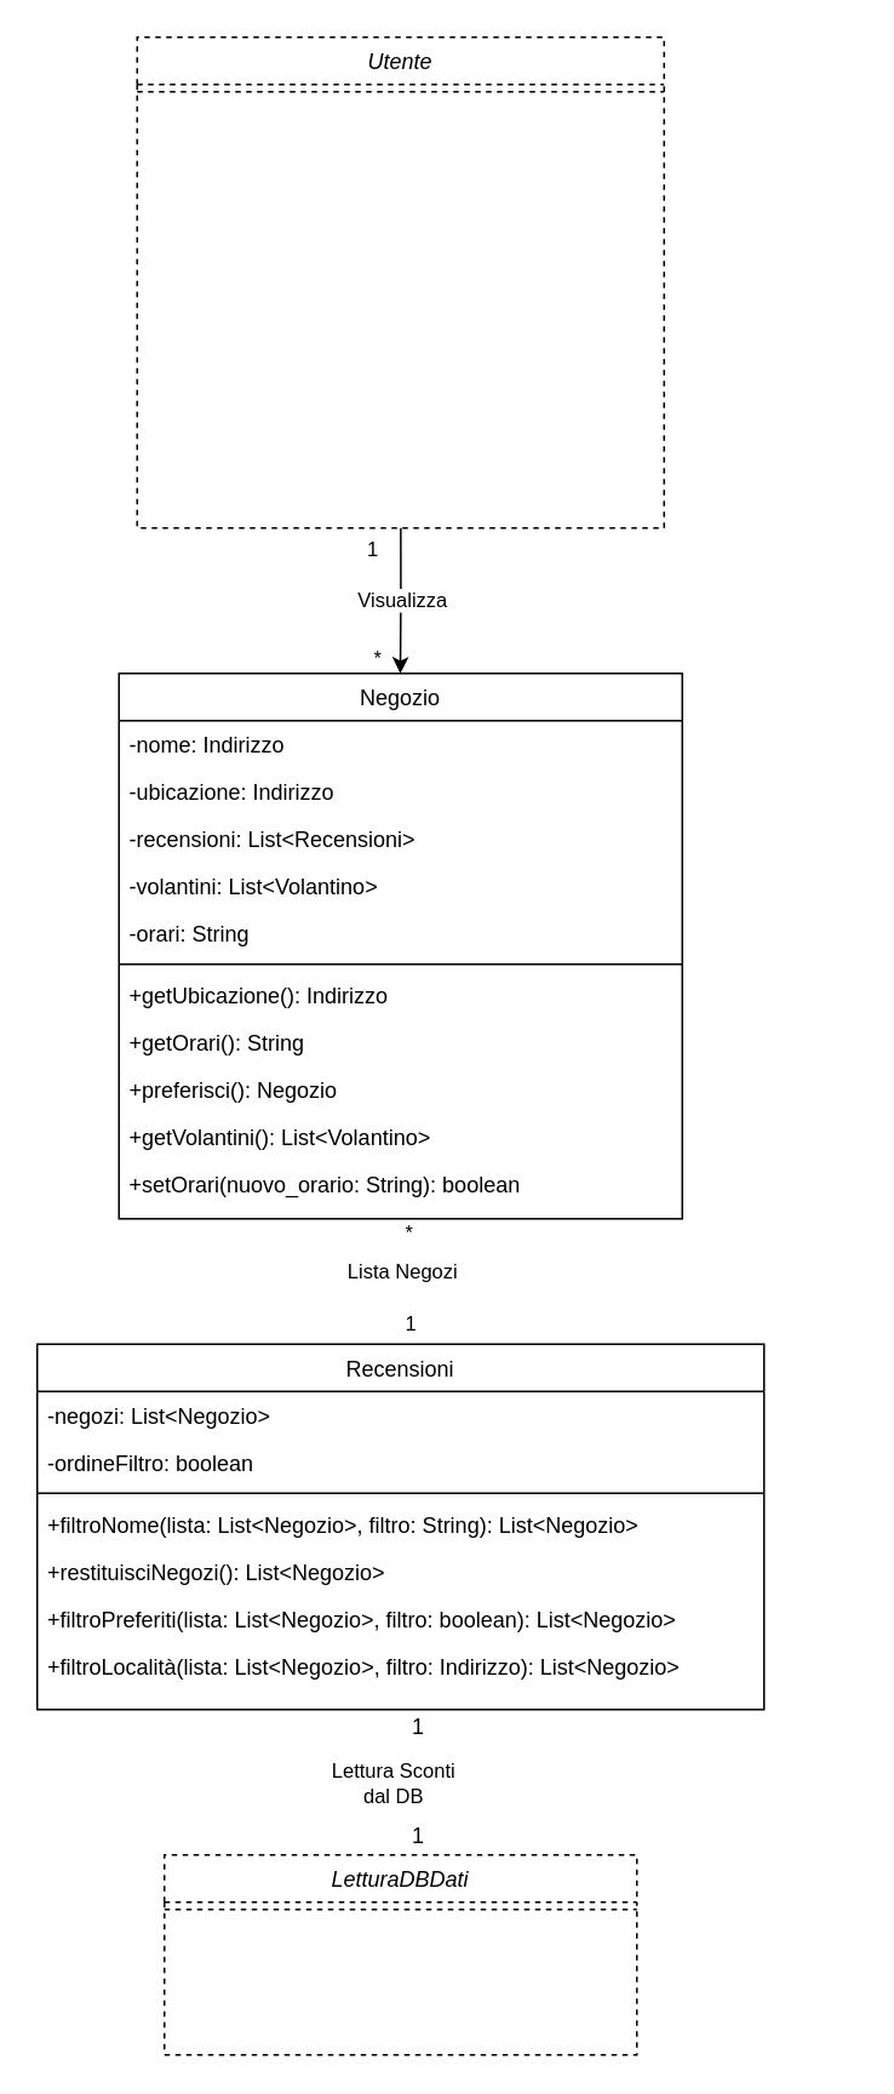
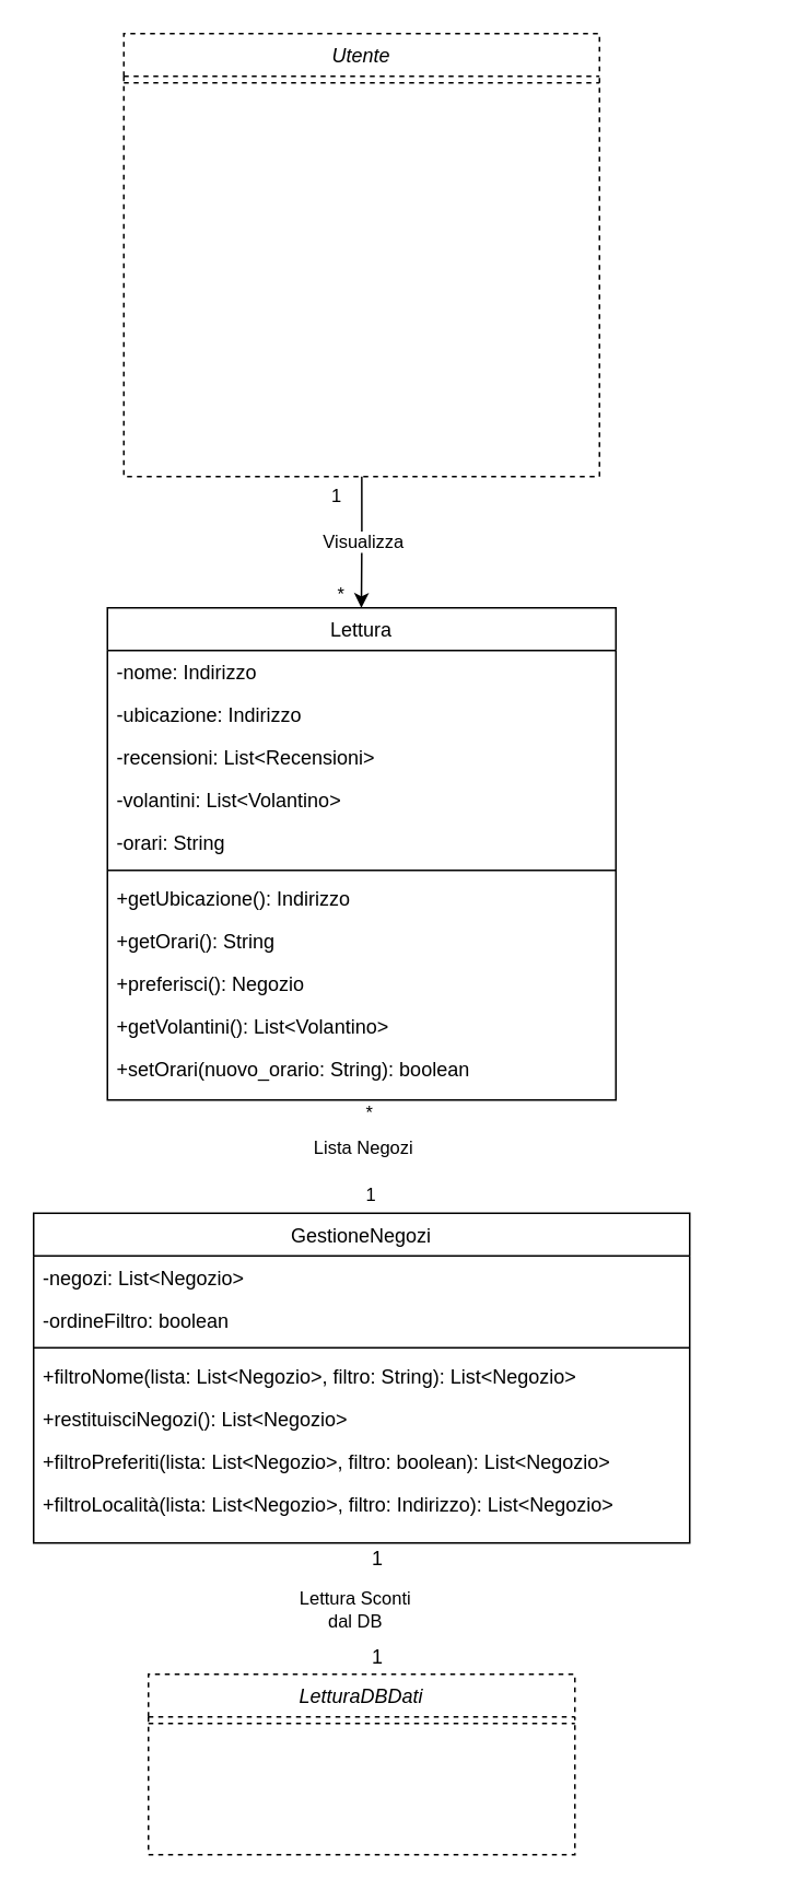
  <mxCell id="0" />
  <mxCell id="1" parent="0" />
- <mxCell id="2" value="Negozio" style="swimlane;fontStyle=0;align=center;verticalAlign=top;childLayout=stackLayout;horizontal=1;startSize=26;horizontalStack=0;resizeParent=1;resizeLast=0;collapsible=1;marginBottom=0;rounded=0;shadow=0;strokeWidth=1;" vertex="1" parent="1"><mxGeometry x="65" y="370" width="310" height="300" as="geometry"><mxRectangle x="-1070" y="-380" width="170" height="26" as="alternateBounds" /></mxGeometry></mxCell>
+ <mxCell id="2" value="Lettura" style="swimlane;fontStyle=0;align=center;verticalAlign=top;childLayout=stackLayout;horizontal=1;startSize=26;horizontalStack=0;resizeParent=1;resizeLast=0;collapsible=1;marginBottom=0;rounded=0;shadow=0;strokeWidth=1;" vertex="1" parent="1"><mxGeometry x="65" y="370" width="310" height="300" as="geometry"><mxRectangle x="-1070" y="-380" width="170" height="26" as="alternateBounds" /></mxGeometry></mxCell>
  <mxCell id="3" value="-nome: Indirizzo" style="text;align=left;verticalAlign=top;spacingLeft=4;spacingRight=4;overflow=hidden;rotatable=0;points=[[0,0.5],[1,0.5]];portConstraint=eastwest;" vertex="1" parent="2"><mxGeometry y="26" width="310" height="26" as="geometry" /></mxCell>
  <mxCell id="4" value="-ubicazione: Indirizzo" style="text;align=left;verticalAlign=top;spacingLeft=4;spacingRight=4;overflow=hidden;rotatable=0;points=[[0,0.5],[1,0.5]];portConstraint=eastwest;" vertex="1" parent="2"><mxGeometry y="52" width="310" height="26" as="geometry" /></mxCell>
  <mxCell id="5" value="-recensioni: List&lt;Recensioni&gt;" style="text;align=left;verticalAlign=top;spacingLeft=4;spacingRight=4;overflow=hidden;rotatable=0;points=[[0,0.5],[1,0.5]];portConstraint=eastwest;" vertex="1" parent="2"><mxGeometry y="78" width="310" height="26" as="geometry" /></mxCell>
  <mxCell id="6" value="-volantini: List&lt;Volantino&gt;" style="text;align=left;verticalAlign=top;spacingLeft=4;spacingRight=4;overflow=hidden;rotatable=0;points=[[0,0.5],[1,0.5]];portConstraint=eastwest;" vertex="1" parent="2"><mxGeometry y="104" width="310" height="26" as="geometry" /></mxCell>
  <mxCell id="7" value="-orari: String" style="text;align=left;verticalAlign=top;spacingLeft=4;spacingRight=4;overflow=hidden;rotatable=0;points=[[0,0.5],[1,0.5]];portConstraint=eastwest;" vertex="1" parent="2"><mxGeometry y="130" width="310" height="26" as="geometry" /></mxCell>
  <mxCell id="8" value="" style="line;html=1;strokeWidth=1;align=left;verticalAlign=middle;spacingTop=-1;spacingLeft=3;spacingRight=3;rotatable=0;labelPosition=right;points=[];portConstraint=eastwest;" vertex="1" parent="2"><mxGeometry y="156" width="310" height="8" as="geometry" /></mxCell>
  <mxCell id="9" value="+getUbicazione(): Indirizzo" style="text;align=left;verticalAlign=top;spacingLeft=4;spacingRight=4;overflow=hidden;rotatable=0;points=[[0,0.5],[1,0.5]];portConstraint=eastwest;" vertex="1" parent="2"><mxGeometry y="164" width="310" height="26" as="geometry" /></mxCell>
  <mxCell id="10" value="+getOrari(): String" style="text;align=left;verticalAlign=top;spacingLeft=4;spacingRight=4;overflow=hidden;rotatable=0;points=[[0,0.5],[1,0.5]];portConstraint=eastwest;" vertex="1" parent="2"><mxGeometry y="190" width="310" height="26" as="geometry" /></mxCell>
  <mxCell id="11" value="+preferisci(): Negozio" style="text;align=left;verticalAlign=top;spacingLeft=4;spacingRight=4;overflow=hidden;rotatable=0;points=[[0,0.5],[1,0.5]];portConstraint=eastwest;" vertex="1" parent="2"><mxGeometry y="216" width="310" height="26" as="geometry" /></mxCell>
  <mxCell id="12" value="+getVolantini(): List&lt;Volantino&gt;" style="text;align=left;verticalAlign=top;spacingLeft=4;spacingRight=4;overflow=hidden;rotatable=0;points=[[0,0.5],[1,0.5]];portConstraint=eastwest;" vertex="1" parent="2"><mxGeometry y="242" width="310" height="26" as="geometry" /></mxCell>
  <mxCell id="13" value="+setOrari(nuovo_orario: String): boolean" style="text;align=left;verticalAlign=top;spacingLeft=4;spacingRight=4;overflow=hidden;rotatable=0;points=[[0,0.5],[1,0.5]];portConstraint=eastwest;" vertex="1" parent="2"><mxGeometry y="268" width="310" height="26" as="geometry" /></mxCell>
- <mxCell id="14" value="Recensioni" style="swimlane;fontStyle=0;align=center;verticalAlign=top;childLayout=stackLayout;horizontal=1;startSize=26;horizontalStack=0;resizeParent=1;resizeLast=0;collapsible=1;marginBottom=0;rounded=0;shadow=0;strokeWidth=1;" vertex="1" parent="1"><mxGeometry x="20" y="739" width="400" height="201" as="geometry"><mxRectangle x="-1290" y="119" width="170" height="26" as="alternateBounds" /></mxGeometry></mxCell>
+ <mxCell id="14" value="GestioneNegozi" style="swimlane;fontStyle=0;align=center;verticalAlign=top;childLayout=stackLayout;horizontal=1;startSize=26;horizontalStack=0;resizeParent=1;resizeLast=0;collapsible=1;marginBottom=0;rounded=0;shadow=0;strokeWidth=1;" vertex="1" parent="1"><mxGeometry x="20" y="739" width="400" height="201" as="geometry"><mxRectangle x="-1290" y="119" width="170" height="26" as="alternateBounds" /></mxGeometry></mxCell>
  <mxCell id="15" value="-negozi: List&lt;Negozio&gt;" style="text;align=left;verticalAlign=top;spacingLeft=4;spacingRight=4;overflow=hidden;rotatable=0;points=[[0,0.5],[1,0.5]];portConstraint=eastwest;" vertex="1" parent="14"><mxGeometry y="26" width="400" height="26" as="geometry" /></mxCell>
  <mxCell id="16" value="-ordineFiltro: boolean" style="text;align=left;verticalAlign=top;spacingLeft=4;spacingRight=4;overflow=hidden;rotatable=0;points=[[0,0.5],[1,0.5]];portConstraint=eastwest;" vertex="1" parent="14"><mxGeometry y="52" width="400" height="26" as="geometry" /></mxCell>
  <mxCell id="17" value="" style="line;html=1;strokeWidth=1;align=left;verticalAlign=middle;spacingTop=-1;spacingLeft=3;spacingRight=3;rotatable=0;labelPosition=right;points=[];portConstraint=eastwest;" vertex="1" parent="14"><mxGeometry y="78" width="400" height="8" as="geometry" /></mxCell>
  <mxCell id="18" value="+filtroNome(lista: List&lt;Negozio&gt;, filtro: String): List&lt;Negozio&gt;" style="text;align=left;verticalAlign=top;spacingLeft=4;spacingRight=4;overflow=hidden;rotatable=0;points=[[0,0.5],[1,0.5]];portConstraint=eastwest;" vertex="1" parent="14"><mxGeometry y="86" width="400" height="26" as="geometry" /></mxCell>
  <mxCell id="19" value="+restituisciNegozi(): List&lt;Negozio&gt;" style="text;align=left;verticalAlign=top;spacingLeft=4;spacingRight=4;overflow=hidden;rotatable=0;points=[[0,0.5],[1,0.5]];portConstraint=eastwest;" vertex="1" parent="14"><mxGeometry y="112" width="400" height="26" as="geometry" /></mxCell>
  <mxCell id="20" value="+filtroPreferiti(lista: List&lt;Negozio&gt;, filtro: boolean): List&lt;Negozio&gt;" style="text;align=left;verticalAlign=top;spacingLeft=4;spacingRight=4;overflow=hidden;rotatable=0;points=[[0,0.5],[1,0.5]];portConstraint=eastwest;" vertex="1" parent="14"><mxGeometry y="138" width="400" height="26" as="geometry" /></mxCell>
  <mxCell id="21" value="+filtroLocalità(lista: List&lt;Negozio&gt;, filtro: Indirizzo): List&lt;Negozio&gt;" style="text;align=left;verticalAlign=top;spacingLeft=4;spacingRight=4;overflow=hidden;rotatable=0;points=[[0,0.5],[1,0.5]];portConstraint=eastwest;" vertex="1" parent="14"><mxGeometry y="164" width="400" height="26" as="geometry" /></mxCell>
  <mxCell id="22" value="Utente" style="swimlane;fontStyle=2;align=center;verticalAlign=top;childLayout=stackLayout;horizontal=1;startSize=26;horizontalStack=0;resizeParent=1;resizeLast=0;collapsible=1;marginBottom=0;rounded=0;shadow=0;strokeWidth=1;dashed=1;" vertex="1" parent="1"><mxGeometry x="75" y="20" width="290" height="270" as="geometry"><mxRectangle x="960" y="120" width="160" height="26" as="alternateBounds" /></mxGeometry></mxCell>
  <mxCell id="23" value="" style="line;html=1;strokeWidth=1;align=left;verticalAlign=middle;spacingTop=-1;spacingLeft=3;spacingRight=3;rotatable=0;labelPosition=right;points=[];portConstraint=eastwest;dashed=1;" vertex="1" parent="22"><mxGeometry y="26" width="290" height="8" as="geometry" /></mxCell>
  <mxCell id="24" value="LetturaDBDati" style="swimlane;fontStyle=2;align=center;verticalAlign=top;childLayout=stackLayout;horizontal=1;startSize=26;horizontalStack=0;resizeParent=1;resizeLast=0;collapsible=1;marginBottom=0;rounded=0;shadow=0;strokeWidth=1;dashed=1;" vertex="1" parent="1"><mxGeometry x="90" y="1020" width="260" height="110" as="geometry"><mxRectangle x="-140" y="400" width="160" height="26" as="alternateBounds" /></mxGeometry></mxCell>
  <mxCell id="25" value="" style="line;html=1;strokeWidth=1;align=left;verticalAlign=middle;spacingTop=-1;spacingLeft=3;spacingRight=3;rotatable=0;labelPosition=right;points=[];portConstraint=eastwest;dashed=1;" vertex="1" parent="24"><mxGeometry y="26" width="260" height="8" as="geometry" /></mxCell>
  <mxCell id="26" value="Lista Negozi" style="edgeLabel;resizable=0;html=1;align=center;verticalAlign=middle;" connectable="0" vertex="1" parent="1"><mxGeometry x="210" y="699.996" as="geometry"><mxPoint x="10" y="-1" as="offset" /></mxGeometry></mxCell>
  <mxCell id="27" value="*" style="edgeLabel;resizable=0;html=1;align=left;verticalAlign=bottom;" connectable="0" vertex="1" parent="1"><mxGeometry x="470" y="560" as="geometry"><mxPoint x="-249" y="126" as="offset" /></mxGeometry></mxCell>
  <mxCell id="28" value="1" style="edgeLabel;resizable=0;html=1;align=left;verticalAlign=bottom;" connectable="0" vertex="1" parent="1"><mxGeometry x="470" y="610" as="geometry"><mxPoint x="-249" y="126" as="offset" /></mxGeometry></mxCell>
  <mxCell id="29" value="Lettura Sconti&lt;br&gt;dal DB" style="edgeLabel;resizable=0;html=1;align=center;verticalAlign=middle;" connectable="0" vertex="1" parent="1"><mxGeometry x="260" y="390" as="geometry"><mxPoint x="-45" y="590" as="offset" /></mxGeometry></mxCell>
  <mxCell id="30" value="1" style="text;html=1;strokeColor=none;fillColor=none;align=center;verticalAlign=middle;whiteSpace=wrap;rounded=0;" vertex="1" parent="1"><mxGeometry x="210" y="1000" width="40" height="20" as="geometry" /></mxCell>
  <mxCell id="31" value="" style="endArrow=classic;html=1;entryX=0.5;entryY=0;entryDx=0;entryDy=0;edgeStyle=orthogonalEdgeStyle;rounded=0;" edge="1" parent="1"><mxGeometry relative="1" as="geometry"><mxPoint x="220.07" y="290" as="sourcePoint" /><mxPoint x="219.83" y="370" as="targetPoint" /><Array as="points"><mxPoint x="220.07" y="330" /></Array></mxGeometry></mxCell>
  <mxCell id="32" value="Visualizza" style="edgeLabel;resizable=0;html=1;align=center;verticalAlign=middle;" connectable="0" vertex="1" parent="31"><mxGeometry relative="1" as="geometry" /></mxCell>
  <mxCell id="33" value="1" style="edgeLabel;resizable=0;html=1;align=left;verticalAlign=bottom;" connectable="0" vertex="1" parent="31"><mxGeometry x="-1" relative="1" as="geometry"><mxPoint x="-20" y="20" as="offset" /></mxGeometry></mxCell>
  <mxCell id="34" value="*" style="edgeLabel;resizable=0;html=1;align=right;verticalAlign=bottom;" connectable="0" vertex="1" parent="31"><mxGeometry x="1" relative="1" as="geometry"><mxPoint x="-10" as="offset" /></mxGeometry></mxCell>
  <mxCell id="35" value="1" style="text;html=1;strokeColor=none;fillColor=none;align=center;verticalAlign=middle;whiteSpace=wrap;rounded=0;" vertex="1" parent="1"><mxGeometry x="210" y="940" width="40" height="20" as="geometry" /></mxCell>
